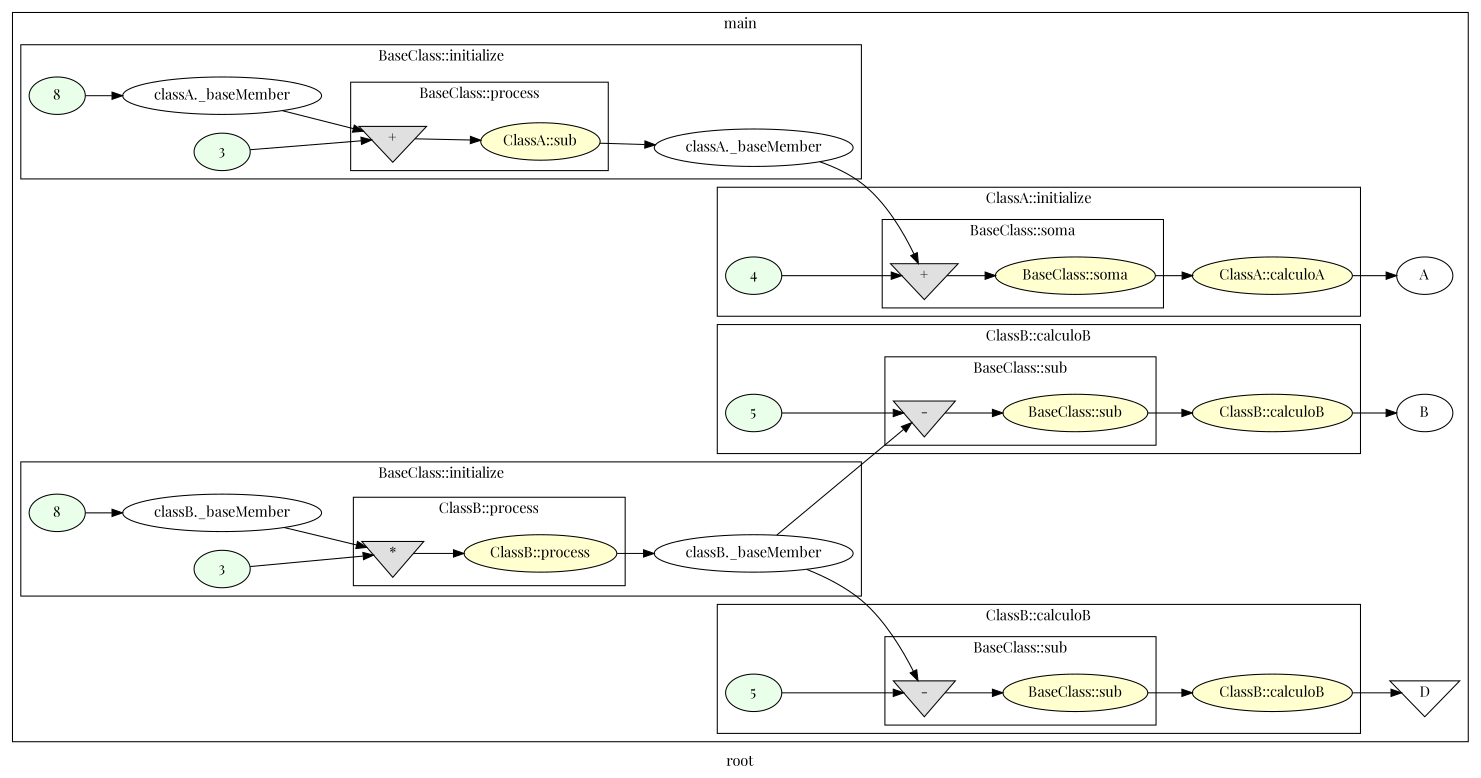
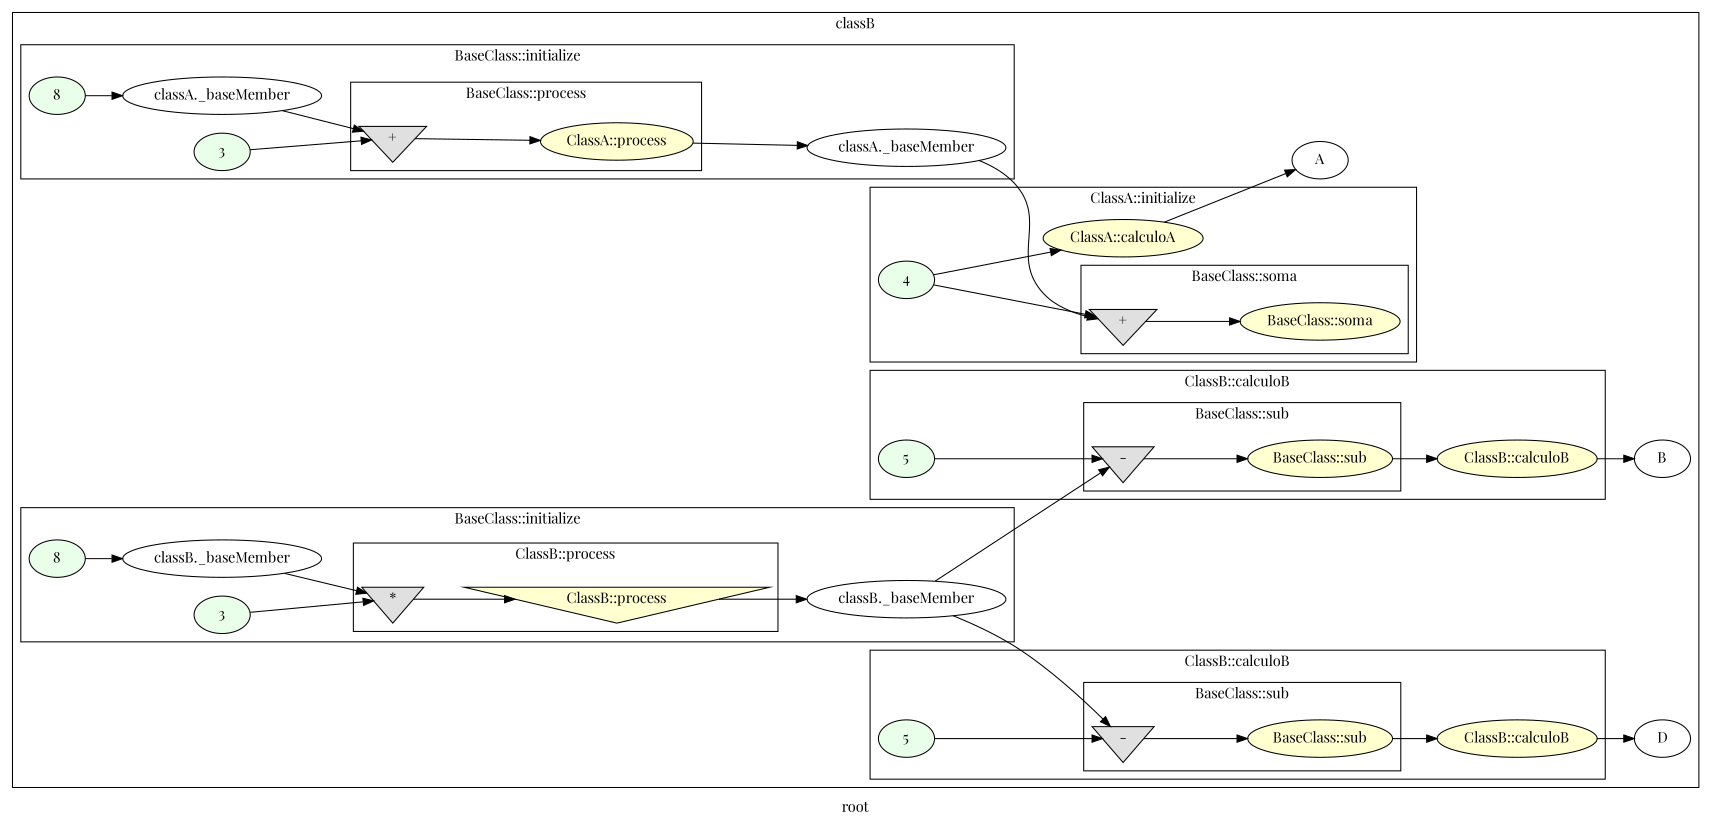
  digraph {
    fontname="Playfair Display"
    label=root
    rankdir=LR
    node [fillcolor="#FFFFD0" fontname="Playfair Display" style=filled]
    edge [fontname="Playfair Display"]
    n1 [fillcolor="#E0E0E0" label="+" shape=invtriangle startinglines=33]
-   n2 [label="ClassA::sub" startinglines=33]
+   n2 [label="ClassA::process" startinglines=33]
    n3 [fillcolor="#E9FFE9" label=8 startinglines=11]
    n4 [label="classA._baseMember" startingline=11 fillcolor="" style=""]
    n5 [fillcolor="#E9FFE9" label=3 startinglines=12]
    n6 [label="classA._baseMember" startingline=33 fillcolor="" style=""]
    n7 [fillcolor="#E0E0E0" label="*" shape=invtriangle startinglines=48]
-   n8 [label="ClassB::process" startinglines=48]
+   n8 [label="ClassB::process" startinglines=48 shape=invtriangle]
    n9 [fillcolor="#E9FFE9" label=8 startinglines=11]
    n10 [label="classB._baseMember" startingline=11 fillcolor="" style=""]
    n11 [fillcolor="#E9FFE9" label=3 startinglines=12]
    n12 [label="classB._baseMember" startingline=48 fillcolor="" style=""]
    n13 [fillcolor="#E0E0E0" label="+" shape=invtriangle startinglines=17]
    n14 [label="BaseClass::soma" startinglines=17]
    n15 [fillcolor="#E9FFE9" label=4 startinglines=38]
    n16 [label="ClassA::calculoA" startinglines=17]
    n17 [fillcolor="#E0E0E0" label="-" shape=invtriangle startinglines=22]
    n18 [label="BaseClass::sub" startinglines=22]
    n19 [fillcolor="#E9FFE9" label=5 startinglines=53]
    n20 [label="ClassB::calculoB" startinglines=22]
    n21 [fillcolor="#E0E0E0" label="-" shape=invtriangle startinglines=22]
    n22 [label="BaseClass::sub" startinglines=22]
    n23 [fillcolor="#E9FFE9" label=5 startinglines=53]
    n24 [label="ClassB::calculoB" startinglines=22]
    n25 [label=A startingline=17 fillcolor="" style=""]
    n26 [label=B startingline=22 fillcolor="" style=""]
-   n27 [label=D startingline=22 shape=invtriangle fillcolor="" style=""]
+   n27 [label=D startingline=22 fillcolor="" style=""]
    subgraph cluster_1 {
-     label=main
+     label=classB
      parent=G
      startinglines="42_57_57"
      n25
      n26
      n27
      subgraph cluster_2 {
        label="BaseClass::initialize"
        parent=cluster_1
        startinglines="60_61_63"
        n3
        n4
        n5
        n6
        subgraph cluster_3 {
          label="BaseClass::process"
          parent=cluster_2
          startinglines="63_11_12"
          n1
          n2
        }
      }
      subgraph cluster_4 {
        label="BaseClass::initialize"
        parent=cluster_1
        startinglines="12_33_64"
        n9
        n10
        n11
        n12
        subgraph cluster_5 {
          label="ClassB::process"
          parent=cluster_4
          startinglines="64_11_12"
          n7
          n8
        }
      }
      subgraph cluster_6 {
        label="ClassA::initialize"
        parent=cluster_1
        startinglines="12_48_66"
        n15
        n16
        subgraph cluster_7 {
          label="BaseClass::soma"
          parent=cluster_6
          startinglines="48_66_38"
          n13
          n14
        }
      }
      subgraph cluster_8 {
        label="ClassB::calculoB"
        parent=cluster_1
        startinglines="38_17_67"
        n19
        n20
        subgraph cluster_9 {
          label="BaseClass::sub"
          parent=cluster_8
          startinglines="17_67_53"
          n17
          n18
        }
      }
      subgraph cluster_10 {
        label="ClassB::calculoB"
        parent=cluster_1
        startinglines="69_71_72"
        n23
        n24
        subgraph cluster_11 {
          label="BaseClass::sub"
          parent=cluster_10
          startinglines="71_72_53"
          n21
          n22
        }
      }
    }
    n1 -> n2
    n2 -> n6
    n3 -> n4
    n4 -> n1
    n5 -> n1
    n6 -> n13
    n7 -> n8
    n8 -> n12
    n9 -> n10
    n10 -> n7
    n11 -> n7
    n12 -> n17
    n12 -> n21
    n13 -> n14
-   n14 -> n16
+   n15 -> n16
    n15 -> n13
    n16 -> n25
    n17 -> n18
    n18 -> n20
    n19 -> n17
    n20 -> n26
    n21 -> n22
    n22 -> n24
    n23 -> n21
    n24 -> n27
  }
